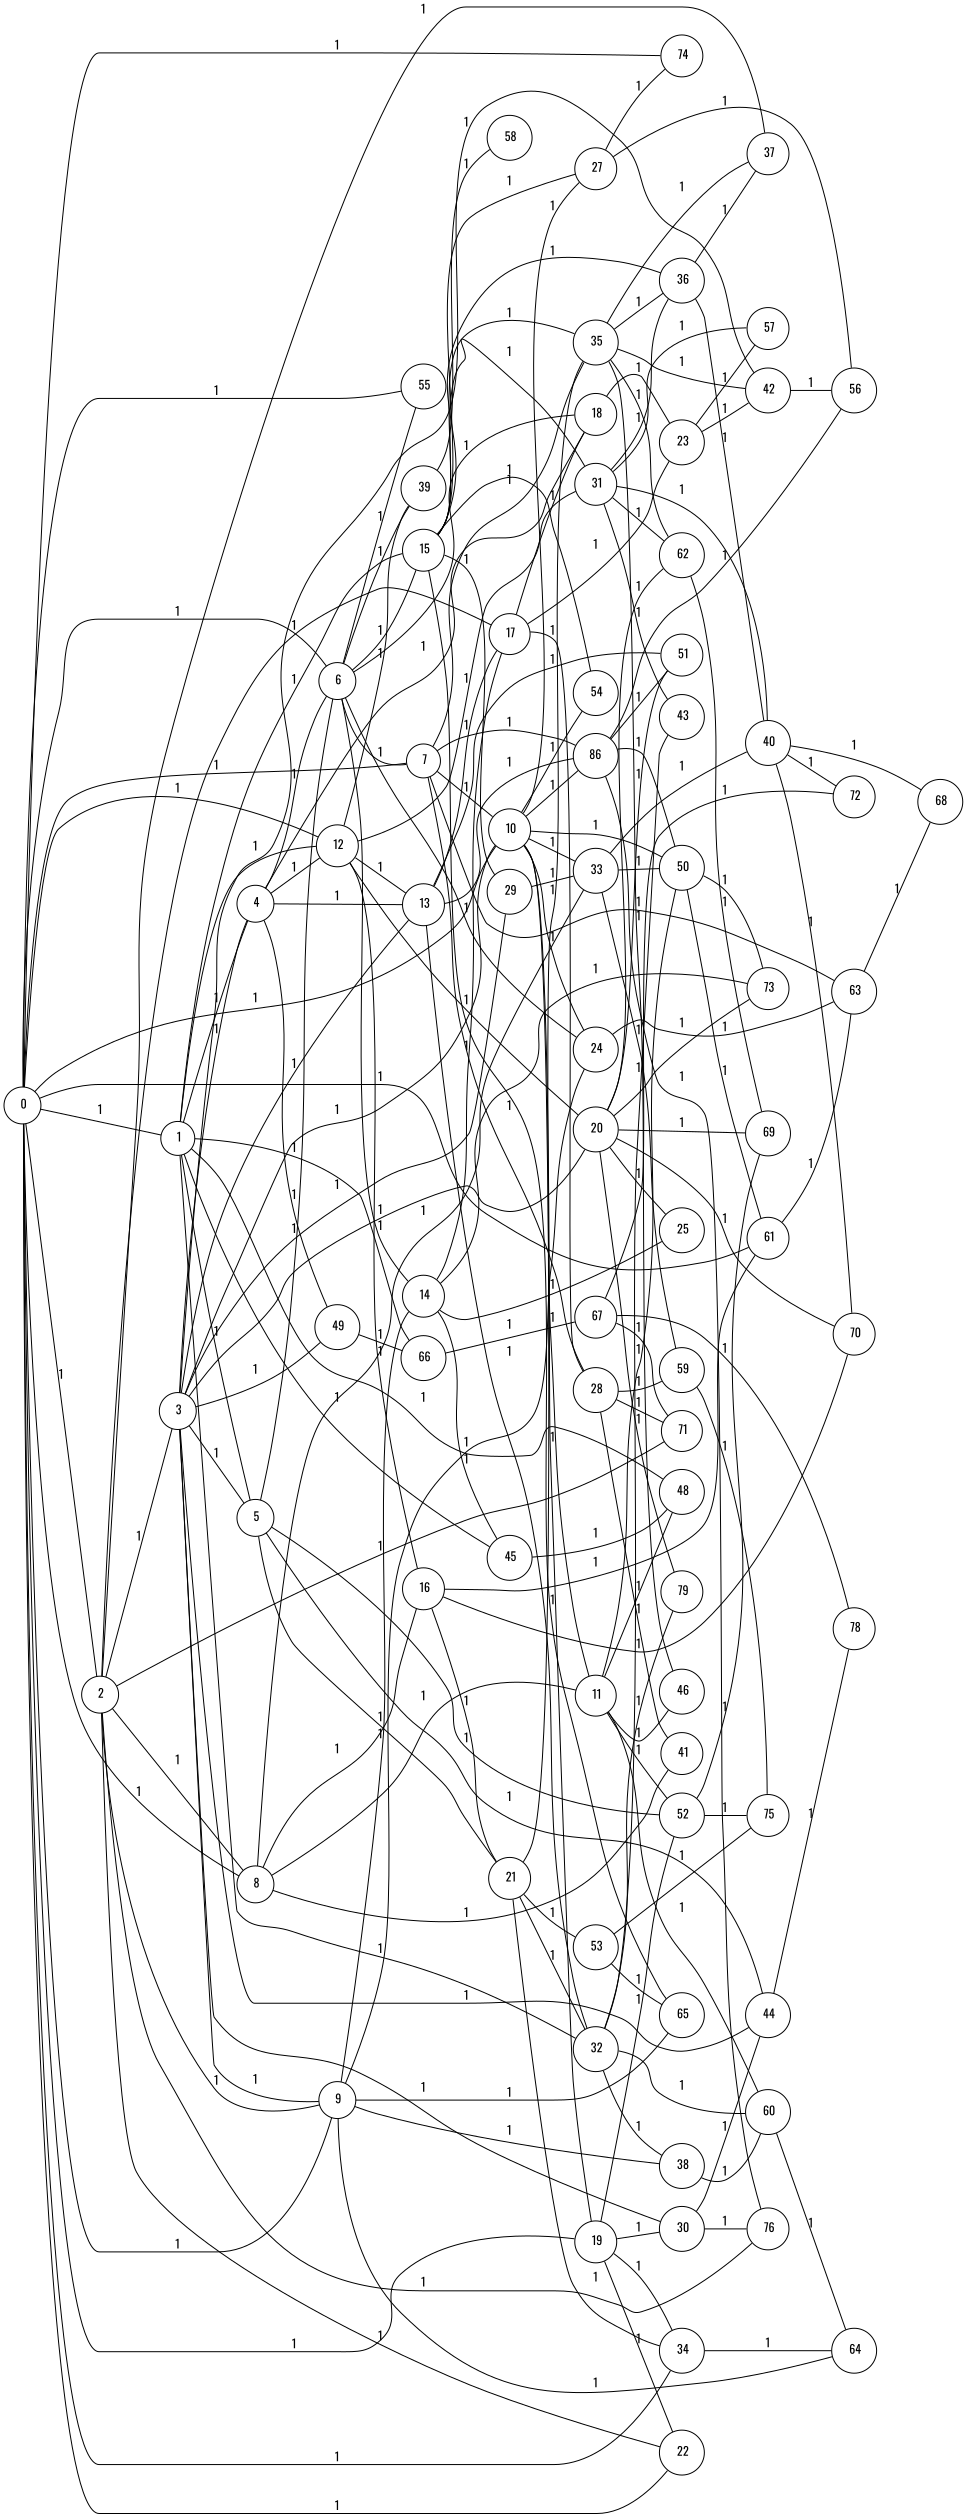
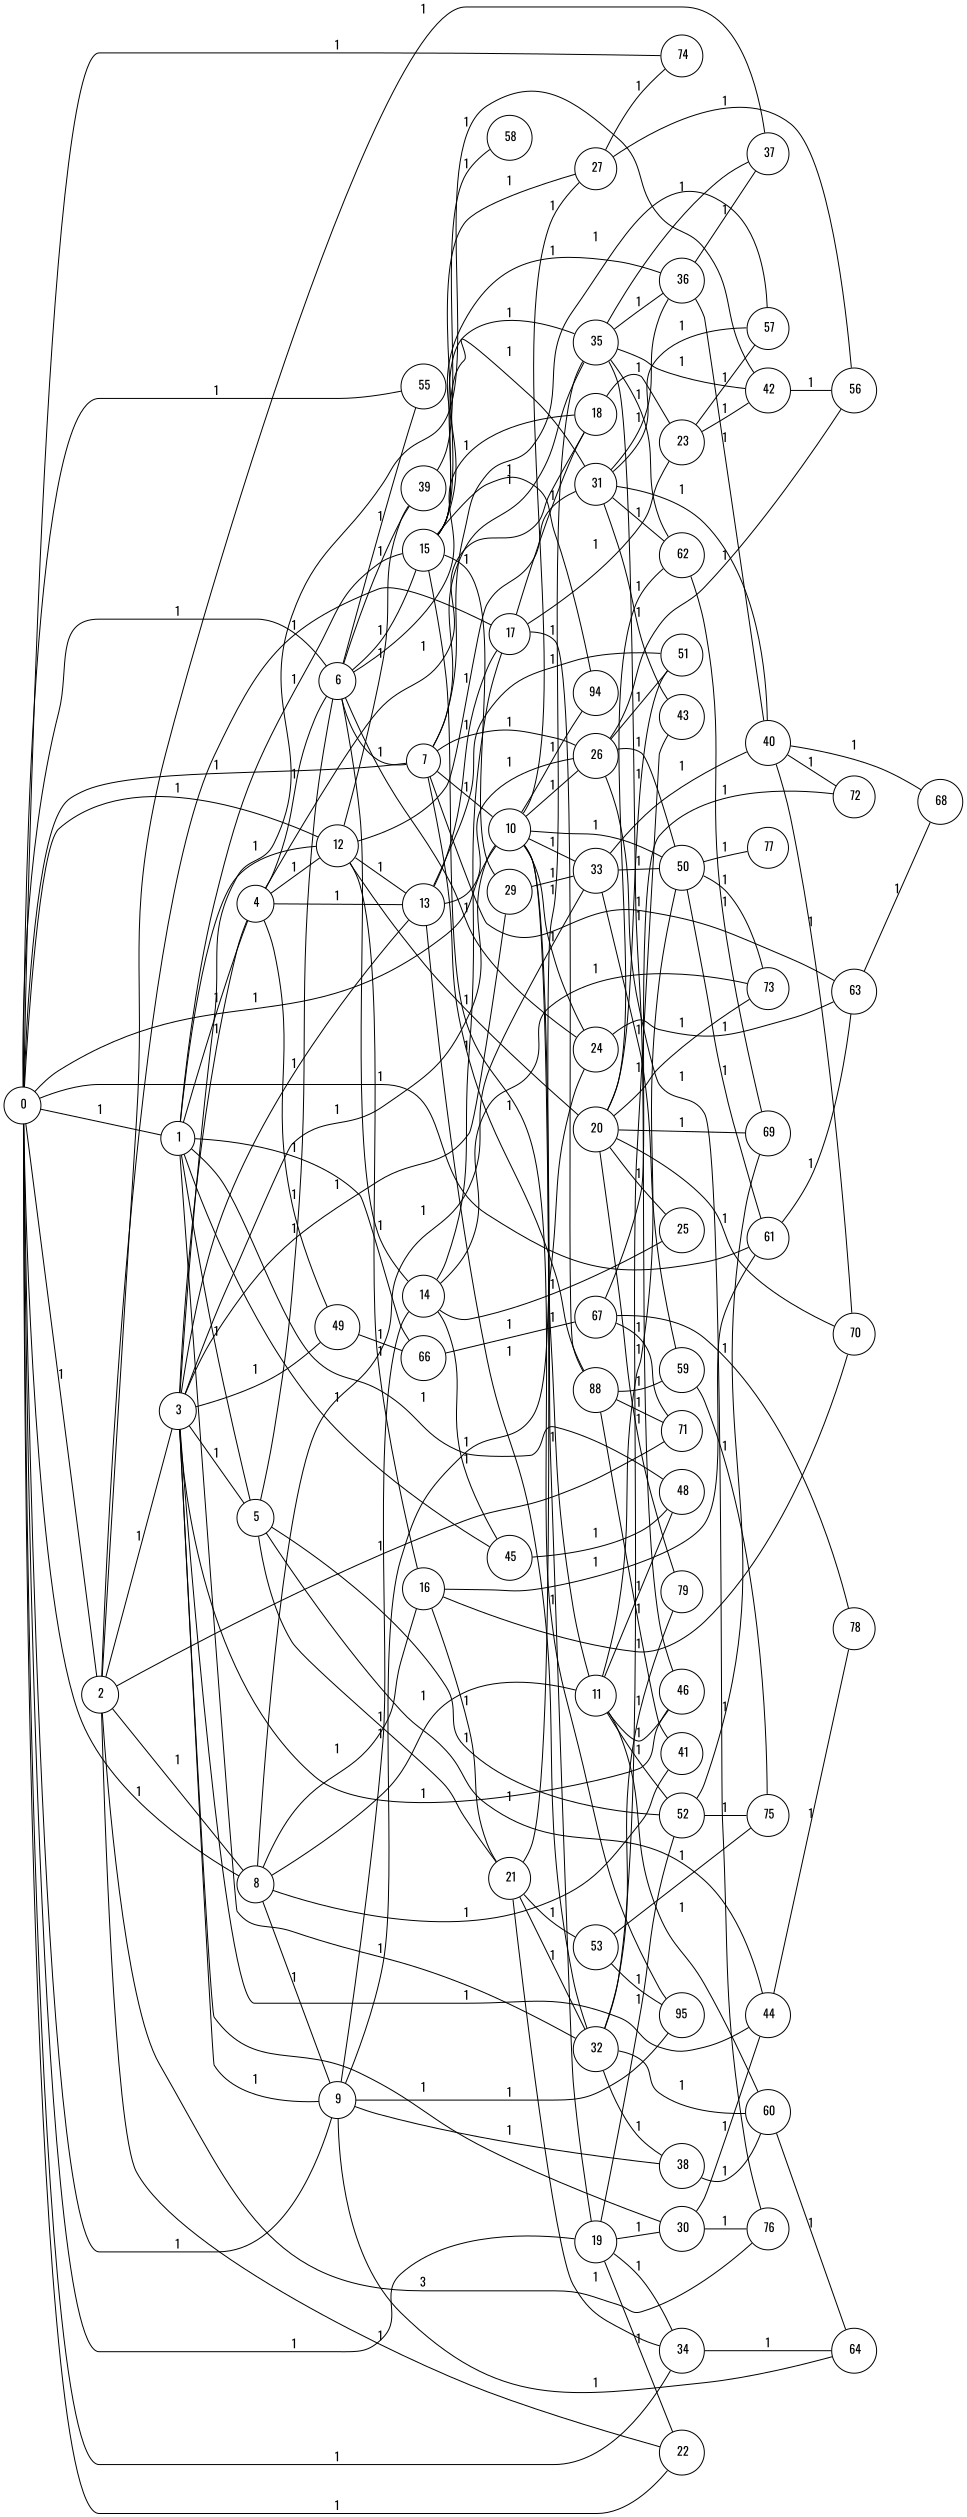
  graph {
    fixedsize="true;"
    fontname=Oswald
    rankdir=LR
    node [color=black fontname=Oswald fontsize=12 hight=.12 shape=circle]
    edge [fontname=Oswald fontsize=12]
    n1 [label=" 0" width=.12]
    n2 [label=" 1" width=.12]
    n3 [label=" 2" width=.12]
    n4 [label=" 6" width=.12]
    n5 [label=" 7" width=.12]
    n6 [label=" 8" width=.12]
    n7 [label=" 9" width=.12]
    n8 [label=" 10" width=.12]
    n9 [label=" 12" width=.12]
    n10 [label=" 19" width=.12]
    n11 [label=" 22" width=.12]
    n12 [label=" 34" width=.12]
    n13 [label=" 55" width=.12]
    n14 [label=" 61" width=.12]
    n15 [label=" 74" width=.12]
    n16 [label=" 4" width=.12]
    n17 [label=" 5" width=.12]
    n18 [label=" 15" width=.12]
    n19 [label=" 32" width=.12]
    n20 [label=" 45" width=.12]
    n21 [label=" 48" width=.12]
    n22 [label=" 66" width=.12]
    n23 [label=" 3" width=.12]
    n24 [label=" 17" width=.12]
    n25 [label=" 37" width=.12]
    n26 [label=" 71" width=.12]
    n27 [label=" 76" width=.12]
    n28 [label=" 18" width=.12]
    n29 [label=" 14" width=.12]
    n30 [label=" 24" width=.12]
    n31 [label=" 39" width=.12]
-   n32 [label=86 width=.12]
-   n33 [label=" 28" width=.12]
+   n32 [label=" 26" width=.12]
+   n33 [label=88 width=.12]
    n34 [label=" 35" width=.12]
    n35 [label=" 57" width=.12]
    n36 [label=" 63" width=.12]
    n37 [label=" 11" width=.12]
    n38 [label=" 16" width=.12]
    n39 [label=" 33" width=.12]
    n40 [label=" 41" width=.12]
    n41 [label=" 38" width=.12]
    n42 [label=" 64" width=.12]
-   n43 [label=" 65" width=.12]
+   n43 [label=95 width=.12]
    n44 [label=" 27" width=.12]
    n45 [label=" 50" width=.12]
-   n46 [label=" 54" width=.12]
+   n46 [label=94 width=.12]
    n47 [label=" 13" width=.12]
    n48 [label=" 20" width=.12]
    n49 [label=" 31" width=.12]
    n50 [label=" 30" width=.12]
    n51 [label=" 52" width=.12]
    n52 [label=" 49" width=.12]
    n53 [label=" 44" width=.12]
    n54 [label=" 21" width=.12]
    n55 [label=" 29" width=.12]
    n56 [label=" 36" width=.12]
    n57 [label=" 60" width=.12]
    n58 [label=" 79" width=.12]
    n59 [label=" 43" width=.12]
    n60 [label=" 67" width=.12]
    n61 [label=" 42" width=.12]
    n62 [label=" 23" width=.12]
    n63 [label=" 51" width=.12]
    n64 [label=" 25" width=.12]
    n65 [label=" 73" width=.12]
    n66 [label=" 70" width=.12]
    n67 [label=" 62" width=.12]
    n68 [label=" 69" width=.12]
    n69 [label=" 56" width=.12]
    n70 [label=" 78" width=.12]
    n71 [label=" 53" width=.12]
    n72 [label=" 75" width=.12]
    n73 [label=" 58" width=.12]
    n74 [label=" 59" width=.12]
    n75 [label=" 46" width=.12]
    n76 [label=" 68" width=.12]
    n77 [label=" 40" width=.12]
+   n78 [label=" 77" width=.12]
    n79 [label=" 72" width=.12]
    n1 -- n2 [label=1]
    n1 -- n3 [label=1]
    n1 -- n4 [label=1]
    n1 -- n5 [label=1]
    n1 -- n6 [label=1]
    n1 -- n7 [label=1]
    n1 -- n8 [label=1]
    n1 -- n9 [label=1]
    n1 -- n10 [label=1]
    n1 -- n11 [label=1]
    n1 -- n12 [label=1]
    n1 -- n13 [label=1]
    n1 -- n14 [label=1]
    n1 -- n15 [label=1]
    n2 -- n9 [label=1]
    n2 -- n16 [label=1]
    n2 -- n17 [label=1]
    n2 -- n18 [label=1]
    n2 -- n19 [label=1]
    n2 -- n20 [label=1]
    n2 -- n21 [label=1]
    n2 -- n22 [label=1]
    n3 -- n6 [label=1]
-   n3 -- n7 [label=1]
+   n6 -- n7 [label=1]
    n3 -- n11 [label=1]
    n3 -- n23 [label=1]
    n3 -- n24 [label=1]
    n3 -- n25 [label=1]
    n3 -- n26 [label=1]
-   n3 -- n27 [label=1]
+   n3 -- n27 [label=3]
    n4 -- n5 [label=1]
    n4 -- n13 [label=1]
    n4 -- n18 [label=1]
    n4 -- n28 [label=1]
    n4 -- n29 [label=1]
    n4 -- n30 [label=1]
    n4 -- n31 [label=1]
    n5 -- n8 [label=1]
    n5 -- n32 [label=1]
    n5 -- n33 [label=1]
    n5 -- n34 [label=1]
+   n5 -- n35 [label=1]
    n5 -- n36 [label=1]
    n6 -- n37 [label=1]
    n6 -- n38 [label=1]
    n6 -- n39 [label=1]
    n6 -- n40 [label=1]
    n7 -- n29 [label=1]
    n7 -- n30 [label=1]
    n7 -- n41 [label=1]
    n7 -- n42 [label=1]
    n7 -- n43 [label=1]
    n8 -- n10 [label=1]
    n8 -- n30 [label=1]
    n8 -- n32 [label=1]
    n8 -- n37 [label=1]
    n8 -- n39 [label=1]
    n8 -- n44 [label=1]
    n8 -- n45 [label=1]
    n8 -- n46 [label=1]
    n9 -- n31 [label=1]
    n9 -- n38 [label=1]
    n9 -- n47 [label=1]
    n9 -- n48 [label=1]
    n9 -- n49 [label=1]
    n10 -- n11 [label=1]
    n10 -- n12 [label=1]
    n10 -- n50 [label=1]
    n10 -- n51 [label=1]
    n12 -- n42 [label=1]
    n14 -- n36 [label=1]
    n16 -- n4 [label=1]
    n16 -- n9 [label=1]
    n16 -- n28 [label=1]
    n16 -- n47 [label=1]
    n16 -- n52 [label=1]
    n17 -- n4 [label=1]
    n17 -- n51 [label=1]
    n17 -- n53 [label=1]
    n17 -- n54 [label=1]
    n18 -- n34 [label=1]
    n18 -- n43 [label=1]
    n18 -- n44 [label=1]
    n18 -- n46 [label=1]
    n18 -- n49 [label=1]
    n18 -- n55 [label=1]
    n18 -- n56 [label=1]
    n19 -- n41 [label=1]
    n19 -- n57 [label=1]
    n19 -- n58 [label=1]
    n19 -- n59 [label=1]
    n20 -- n21 [label=1]
    n22 -- n60 [label=1]
    n23 -- n7 [label=1]
    n23 -- n8 [label=1]
    n23 -- n16 [label=1]
    n23 -- n17 [label=1]
    n23 -- n47 [label=1]
-   n23 -- n48 [label=1]
+   n23 -- n75 [label=1]
    n23 -- n50 [label=1]
    n23 -- n52 [label=1]
    n23 -- n53 [label=1]
    n23 -- n55 [label=1]
    n23 -- n61 [label=1]
    n24 -- n28 [label=1]
    n24 -- n33 [label=1]
    n24 -- n62 [label=1]
    n28 -- n62 [label=1]
    n29 -- n20 [label=1]
    n29 -- n24 [label=1]
    n29 -- n64 [label=1]
    n29 -- n65 [label=1]
    n30 -- n36 [label=1]
    n31 -- n73 [label=1]
    n32 -- n27 [label=1]
    n32 -- n45 [label=1]
    n32 -- n63 [label=1]
    n32 -- n69 [label=1]
    n33 -- n26 [label=1]
    n33 -- n40 [label=1]
    n33 -- n74 [label=1]
    n34 -- n25 [label=1]
    n34 -- n56 [label=1]
    n34 -- n61 [label=1]
    n34 -- n67 [label=1]
    n34 -- n75 [label=1]
    n36 -- n76 [label=1]
    n37 -- n21 [label=1]
    n37 -- n45 [label=1]
    n37 -- n51 [label=1]
    n37 -- n57 [label=1]
    n37 -- n75 [label=1]
    n38 -- n14 [label=1]
    n38 -- n54 [label=1]
    n38 -- n66 [label=1]
    n39 -- n45 [label=1]
    n39 -- n74 [label=1]
    n39 -- n77 [label=1]
    n41 -- n57 [label=1]
    n44 -- n15 [label=1]
    n44 -- n69 [label=1]
    n45 -- n14 [label=1]
    n45 -- n65 [label=1]
+   n45 -- n78 [label=1]
    n47 -- n19 [label=1]
    n47 -- n24 [label=1]
    n47 -- n32 [label=1]
    n47 -- n63 [label=1]
    n48 -- n58 [label=1]
    n48 -- n63 [label=1]
    n48 -- n64 [label=1]
    n48 -- n65 [label=1]
    n48 -- n66 [label=1]
    n48 -- n67 [label=1]
    n48 -- n68 [label=1]
    n49 -- n35 [label=1]
    n49 -- n56 [label=1]
    n49 -- n59 [label=1]
    n49 -- n67 [label=1]
    n49 -- n77 [label=1]
    n50 -- n27 [label=1]
    n50 -- n53 [label=1]
    n51 -- n68 [label=1]
    n51 -- n72 [label=1]
    n52 -- n22 [label=1]
    n53 -- n70 [label=1]
    n54 -- n12 [label=1]
    n54 -- n19 [label=1]
    n54 -- n34 [label=1]
    n54 -- n71 [label=1]
    n55 -- n39 [label=1]
    n56 -- n25 [label=1]
    n56 -- n77 [label=1]
    n57 -- n42 [label=1]
    n60 -- n26 [label=1]
    n60 -- n70 [label=1]
    n60 -- n79 [label=1]
    n61 -- n69 [label=1]
    n62 -- n35 [label=1]
    n62 -- n61 [label=1]
    n67 -- n68 [label=1]
    n71 -- n43 [label=1]
    n71 -- n72 [label=1]
    n74 -- n72 [label=1]
    n77 -- n66 [label=1]
    n77 -- n76 [label=1]
    n77 -- n79 [label=1]
  }
